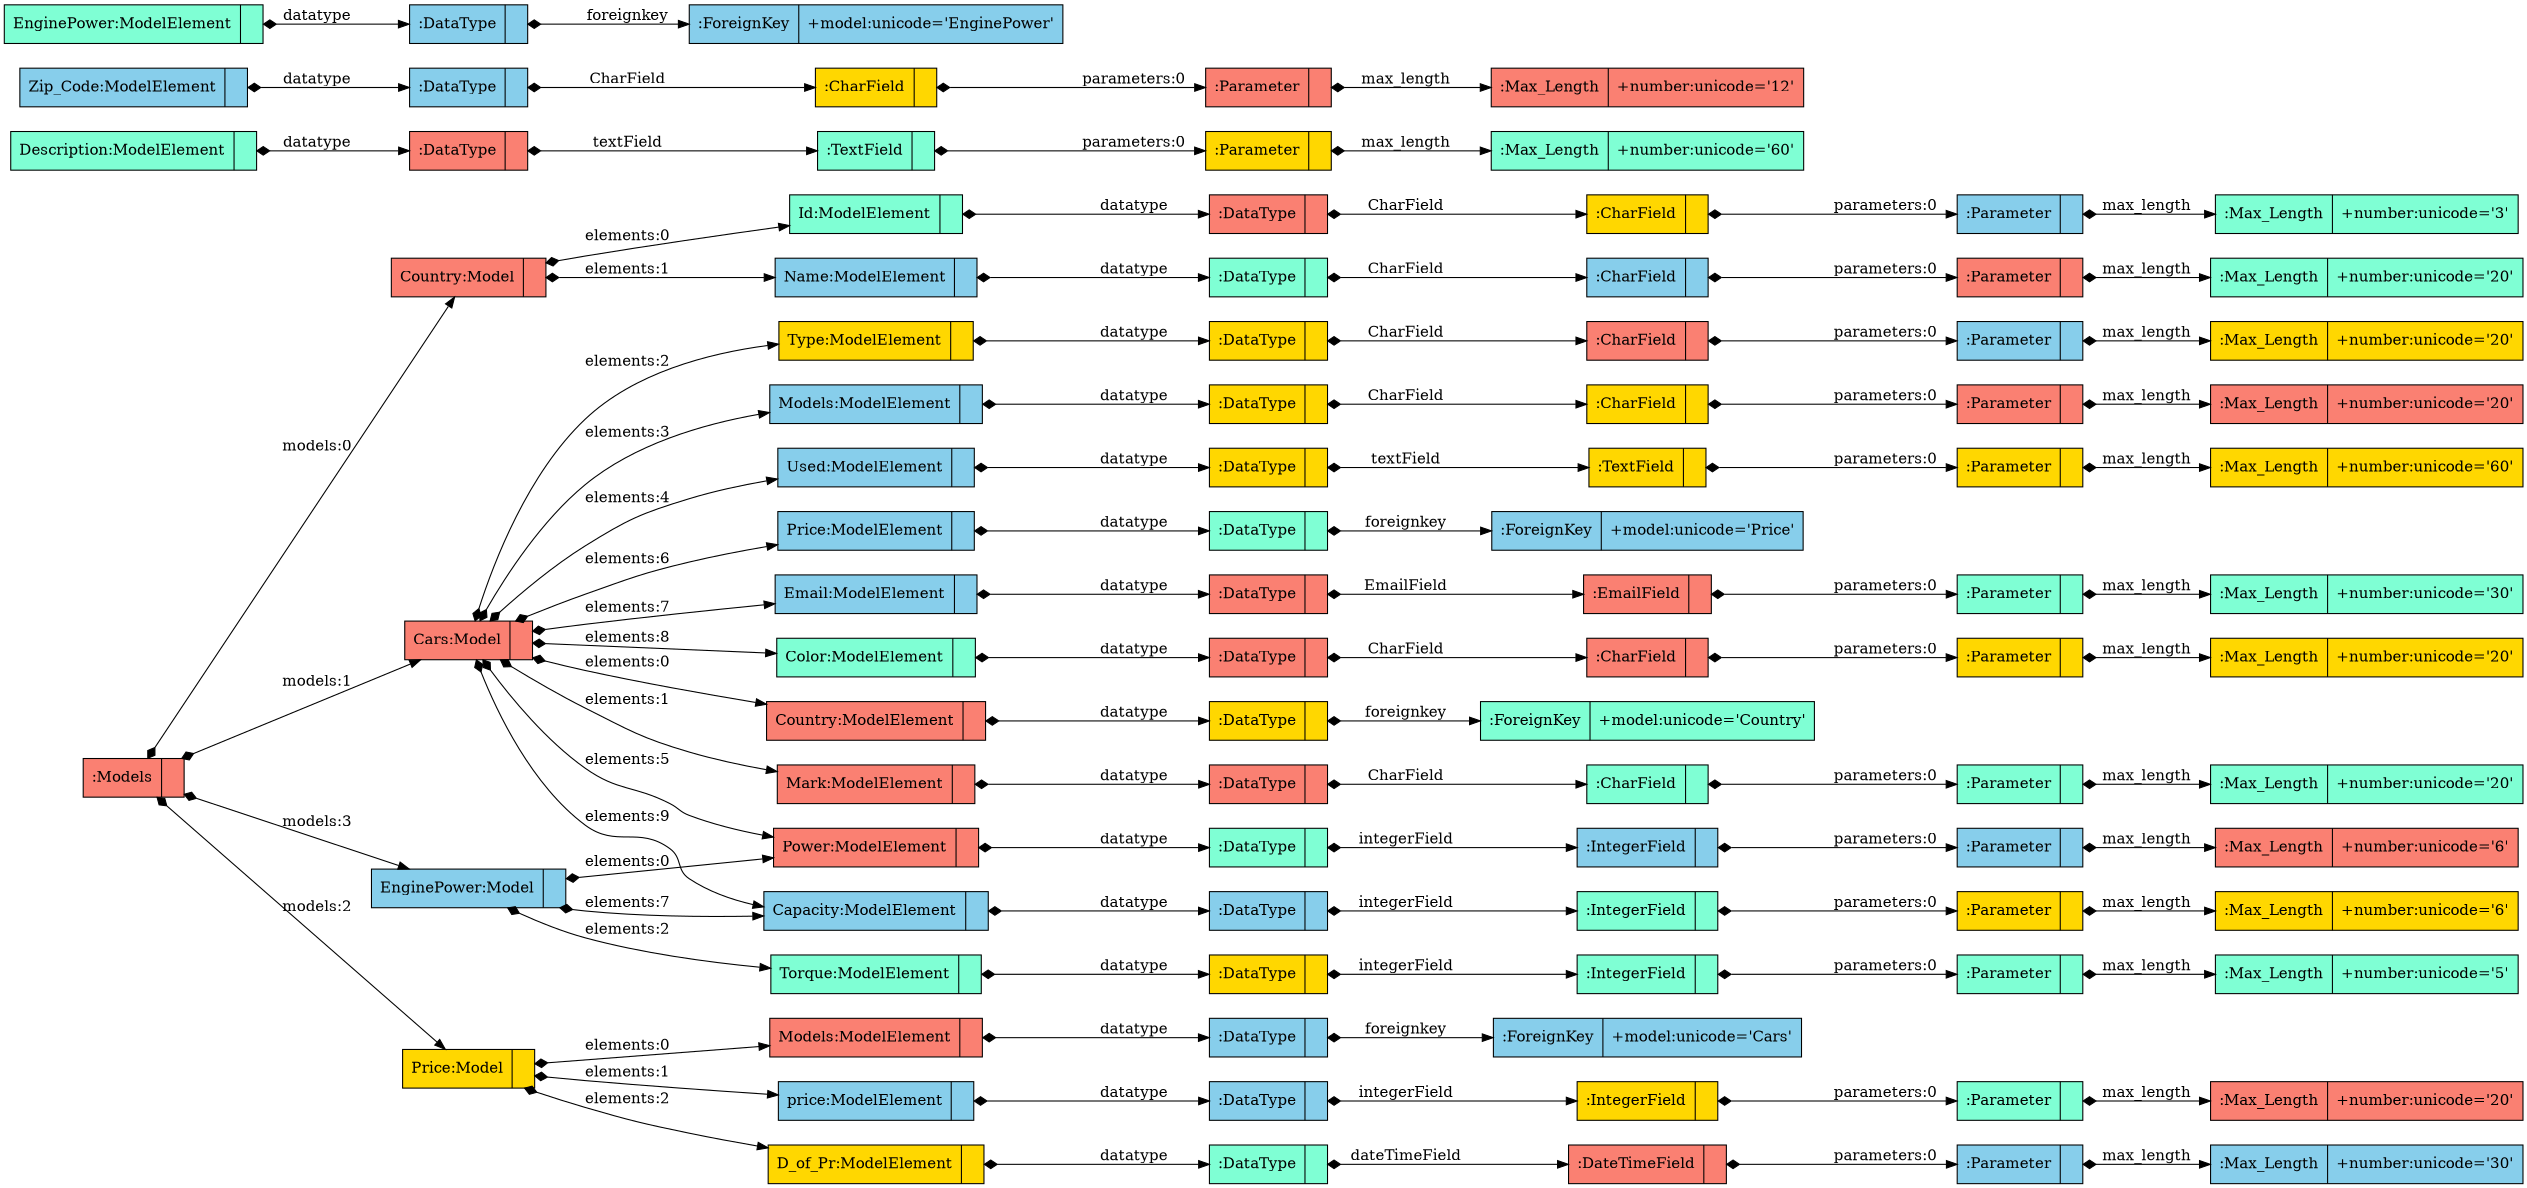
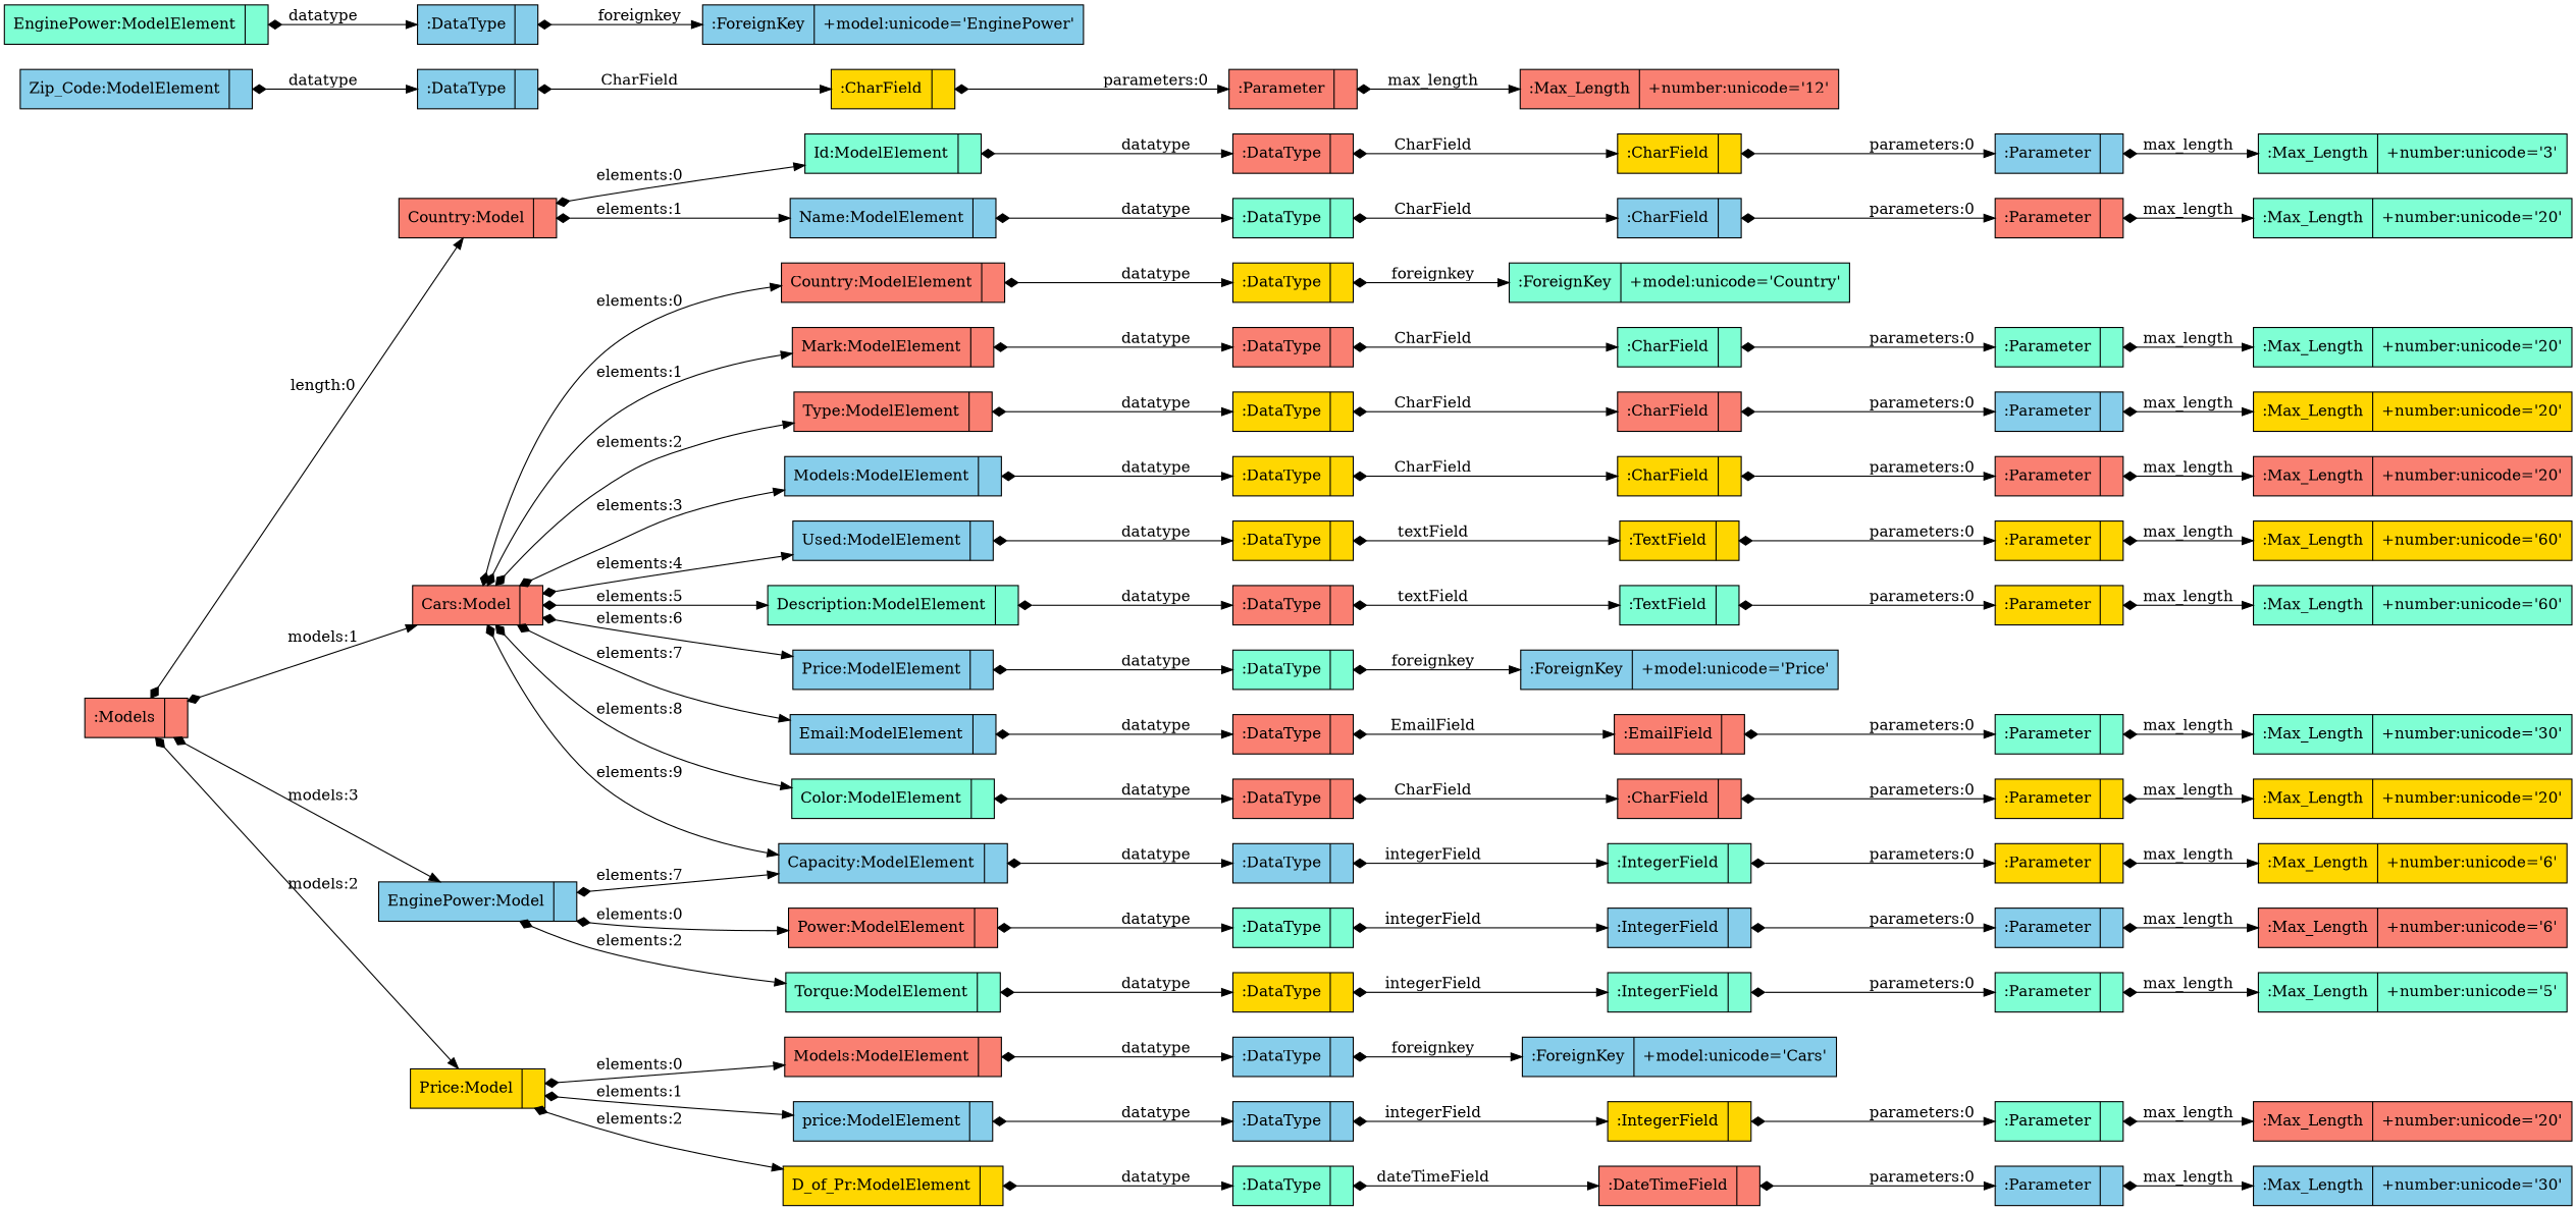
  digraph {
    fontname="Bitstream Vera Sans"
    fontsize=8
    nodesep=0.3
    rankdir=LR
    node [fillcolor=salmon shape=record style=filled]
    edge [arrowtail=diamond dir=both]
    n1 [label="{:Models|}"]
    n2 [label="{Country:Model|}"]
    n3 [label="{Cars:Model|}"]
    n4 [fillcolor=gold label="{Price:Model|}"]
    n5 [fillcolor=skyblue label="{EnginePower:Model|}"]
    n6 [fillcolor=aquamarine label="{Id:ModelElement|}"]
    n7 [fillcolor=skyblue label="{Name:ModelElement|}"]
    n8 [label="{Country:ModelElement|}"]
    n9 [label="{Mark:ModelElement|}"]
-   n10 [fillcolor=gold label="{Type:ModelElement|}"]
+   n10 [label="{Type:ModelElement|}"]
    n11 [fillcolor=skyblue label="{Models:ModelElement|}"]
    n12 [fillcolor=skyblue label="{Used:ModelElement|}"]
    n13 [fillcolor=aquamarine label="{Description:ModelElement|}"]
    n14 [fillcolor=skyblue label="{Price:ModelElement|}"]
    n15 [fillcolor=skyblue label="{Email:ModelElement|}"]
    n16 [fillcolor=aquamarine label="{Color:ModelElement|}"]
    n17 [fillcolor=skyblue label="{Capacity:ModelElement|}"]
    n18 [label="{Models:ModelElement|}"]
    n19 [fillcolor=skyblue label="{price:ModelElement|}"]
    n20 [fillcolor=gold label="{D_of_Pr:ModelElement|}"]
    n21 [label="{Power:ModelElement|}"]
    n22 [fillcolor=aquamarine label="{Torque:ModelElement|}"]
    n23 [label="{:DataType|}"]
    n24 [fillcolor=aquamarine label="{:DataType|}"]
    n25 [fillcolor=skyblue label="{Zip_Code:ModelElement|}"]
    n26 [fillcolor=skyblue label="{:DataType|}"]
    n27 [fillcolor=gold label="{:CharField|}"]
    n28 [fillcolor=skyblue label="{:Parameter|}"]
    n29 [fillcolor=aquamarine label="{:Max_Length|+number:unicode='3'\l}"]
    n30 [fillcolor=skyblue label="{:CharField|}"]
    n31 [label="{:Parameter|}"]
    n32 [fillcolor=aquamarine label="{:Max_Length|+number:unicode='20'\l}"]
    n33 [fillcolor=gold label="{:CharField|}"]
    n34 [label="{:Parameter|}"]
    n35 [label="{:Max_Length|+number:unicode='12'\l}"]
    n36 [fillcolor=gold label="{:DataType|}"]
    n37 [label="{:DataType|}"]
    n38 [fillcolor=gold label="{:DataType|}"]
    n39 [fillcolor=gold label="{:DataType|}"]
    n40 [fillcolor=gold label="{:DataType|}"]
    n41 [label="{:DataType|}"]
    n42 [fillcolor=aquamarine label="{:DataType|}"]
    n43 [label="{:DataType|}"]
    n44 [label="{:DataType|}"]
    n45 [fillcolor=aquamarine label="{EnginePower:ModelElement|}"]
    n46 [fillcolor=skyblue label="{:DataType|}"]
    n47 [fillcolor=aquamarine label="{:ForeignKey|+model:unicode='Country'\l}"]
    n48 [fillcolor=aquamarine label="{:CharField|}"]
    n49 [fillcolor=aquamarine label="{:Parameter|}"]
    n50 [fillcolor=aquamarine label="{:Max_Length|+number:unicode='20'\l}"]
    n51 [label="{:CharField|}"]
    n52 [fillcolor=skyblue label="{:Parameter|}"]
    n53 [fillcolor=gold label="{:Max_Length|+number:unicode='20'\l}"]
    n54 [fillcolor=gold label="{:CharField|}"]
    n55 [label="{:Parameter|}"]
    n56 [label="{:Max_Length|+number:unicode='20'\l}"]
    n57 [fillcolor=gold label="{:TextField|}"]
    n58 [fillcolor=gold label="{:Parameter|}"]
    n59 [fillcolor=gold label="{:Max_Length|+number:unicode='60'\l}"]
    n60 [fillcolor=aquamarine label="{:TextField|}"]
    n61 [fillcolor=gold label="{:Parameter|}"]
    n62 [fillcolor=aquamarine label="{:Max_Length|+number:unicode='60'\l}"]
    n63 [fillcolor=skyblue label="{:ForeignKey|+model:unicode='Price'\l}"]
    n64 [label="{:EmailField|}"]
    n65 [fillcolor=aquamarine label="{:Parameter|}"]
    n66 [fillcolor=aquamarine label="{:Max_Length|+number:unicode='30'\l}"]
    n67 [label="{:CharField|}"]
    n68 [fillcolor=gold label="{:Parameter|}"]
    n69 [fillcolor=gold label="{:Max_Length|+number:unicode='20'\l}"]
    n70 [fillcolor=skyblue label="{:ForeignKey|+model:unicode='EnginePower'\l}"]
    n71 [fillcolor=skyblue label="{:DataType|}"]
    n72 [fillcolor=skyblue label="{:DataType|}"]
    n73 [fillcolor=aquamarine label="{:DataType|}"]
    n74 [fillcolor=skyblue label="{:ForeignKey|+model:unicode='Cars'\l}"]
    n75 [fillcolor=gold label="{:IntegerField|}"]
    n76 [fillcolor=aquamarine label="{:Parameter|}"]
    n77 [label="{:Max_Length|+number:unicode='20'\l}"]
    n78 [label="{:DateTimeField|}"]
    n79 [fillcolor=skyblue label="{:Parameter|}"]
    n80 [fillcolor=skyblue label="{:Max_Length|+number:unicode='30'\l}"]
    n81 [fillcolor=aquamarine label="{:DataType|}"]
    n82 [fillcolor=skyblue label="{:DataType|}"]
    n83 [fillcolor=gold label="{:DataType|}"]
    n84 [fillcolor=skyblue label="{:IntegerField|}"]
    n85 [fillcolor=skyblue label="{:Parameter|}"]
    n86 [label="{:Max_Length|+number:unicode='6'\l}"]
    n87 [fillcolor=aquamarine label="{:IntegerField|}"]
    n88 [fillcolor=gold label="{:Parameter|}"]
    n89 [fillcolor=gold label="{:Max_Length|+number:unicode='6'\l}"]
    n90 [fillcolor=aquamarine label="{:IntegerField|}"]
    n91 [fillcolor=aquamarine label="{:Parameter|}"]
    n92 [fillcolor=aquamarine label="{:Max_Length|+number:unicode='5'\l}"]
-   n1 -> n2 [label="models:0"]
+   n1 -> n2 [label="length:0"]
    n1 -> n3 [label="models:1"]
    n1 -> n4 [label="models:2"]
    n1 -> n5 [label="models:3"]
    n2 -> n6 [label="elements:0"]
    n2 -> n7 [label="elements:1"]
    n3 -> n8 [label="elements:0"]
    n3 -> n9 [label="elements:1"]
    n3 -> n10 [label="elements:2"]
    n3 -> n11 [label="elements:3"]
    n3 -> n12 [label="elements:4"]
-   n3 -> n21 [label="elements:5"]
+   n3 -> n13 [label="elements:5"]
    n3 -> n14 [label="elements:6"]
    n3 -> n15 [label="elements:7"]
    n3 -> n16 [label="elements:8"]
    n3 -> n17 [label="elements:9"]
    n4 -> n18 [label="elements:0"]
    n4 -> n19 [label="elements:1"]
    n4 -> n20 [label="elements:2"]
    n5 -> n17 [label="elements:7"]
    n5 -> n21 [label="elements:0"]
    n5 -> n22 [label="elements:2"]
    n6 -> n23 [label=datatype]
    n7 -> n24 [label=datatype]
    n8 -> n36 [label=datatype]
    n9 -> n37 [label=datatype]
    n10 -> n38 [label=datatype]
    n11 -> n39 [label=datatype]
    n12 -> n40 [label=datatype]
    n13 -> n41 [label=datatype]
    n14 -> n42 [label=datatype]
    n15 -> n43 [label=datatype]
    n16 -> n44 [label=datatype]
    n17 -> n82 [label=datatype]
    n18 -> n71 [label=datatype]
    n19 -> n72 [label=datatype]
    n20 -> n73 [label=datatype]
    n21 -> n81 [label=datatype]
    n22 -> n83 [label=datatype]
    n23 -> n27 [label=CharField]
    n24 -> n30 [label=CharField]
    n25 -> n26 [label=datatype]
    n26 -> n33 [label=CharField]
    n27 -> n28 [label="parameters:0"]
    n28 -> n29 [label=max_length]
    n30 -> n31 [label="parameters:0"]
    n31 -> n32 [label=max_length]
    n33 -> n34 [label="parameters:0"]
    n34 -> n35 [label=max_length]
    n36 -> n47 [label=foreignkey]
    n37 -> n48 [label=CharField]
    n38 -> n51 [label=CharField]
    n39 -> n54 [label=CharField]
    n40 -> n57 [label=textField]
    n41 -> n60 [label=textField]
    n42 -> n63 [label=foreignkey]
    n43 -> n64 [label=EmailField]
    n44 -> n67 [label=CharField]
    n45 -> n46 [label=datatype]
    n46 -> n70 [label=foreignkey]
    n48 -> n49 [label="parameters:0"]
    n49 -> n50 [label=max_length]
    n51 -> n52 [label="parameters:0"]
    n52 -> n53 [label=max_length]
    n54 -> n55 [label="parameters:0"]
    n55 -> n56 [label=max_length]
    n57 -> n58 [label="parameters:0"]
    n58 -> n59 [label=max_length]
    n60 -> n61 [label="parameters:0"]
    n61 -> n62 [label=max_length]
    n64 -> n65 [label="parameters:0"]
    n65 -> n66 [label=max_length]
    n67 -> n68 [label="parameters:0"]
    n68 -> n69 [label=max_length]
    n71 -> n74 [label=foreignkey]
    n72 -> n75 [label=integerField]
    n73 -> n78 [label=dateTimeField]
    n75 -> n76 [label="parameters:0"]
    n76 -> n77 [label=max_length]
    n78 -> n79 [label="parameters:0"]
    n79 -> n80 [label=max_length]
    n81 -> n84 [label=integerField]
    n82 -> n87 [label=integerField]
    n83 -> n90 [label=integerField]
    n84 -> n85 [label="parameters:0"]
    n85 -> n86 [label=max_length]
    n87 -> n88 [label="parameters:0"]
    n88 -> n89 [label=max_length]
    n90 -> n91 [label="parameters:0"]
    n91 -> n92 [label=max_length]
  }
